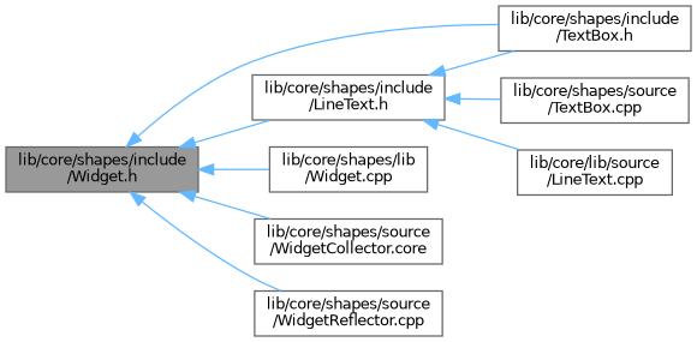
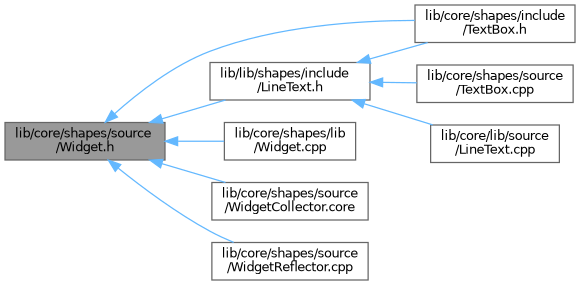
  digraph {
    rankdir=LR
    node [color=grey40 fillcolor=white fontname=Helvetica fontsize=10 shape=box style=filled]
    edge [color=steelblue1 dir=back fontname=Helvetica fontsize=10 labelfontname=Helvetica labelfontsize=10 style=solid]
-   n1 [color=gray40 fillcolor=grey60 fontcolor=black height=0.2 label="lib/core/shapes/include\l/Widget.h" width=0.4]
-   n2 [height=0.2 label="lib/core/shapes/include\l/LineText.h" width=0.4]
+   n1 [color=gray40 fillcolor=grey60 fontcolor=black height=0.2 label="lib/core/shapes/source\l/Widget.h" width=0.4]
+   n2 [height=0.2 label="lib/lib/shapes/include\l/LineText.h" width=0.4]
    n3 [height=0.2 label="lib/core/shapes/include\l/TextBox.h" width=0.4]
    n4 [height=0.2 label="lib/core/shapes/lib\l/Widget.cpp" width=0.4]
    n5 [height=0.2 label="lib/core/shapes/source\l/WidgetCollector.core" width=0.4]
    n6 [height=0.2 label="lib/core/shapes/source\l/WidgetReflector.cpp" width=0.4]
    n7 [height=0.2 label="lib/core/shapes/source\l/TextBox.cpp" width=0.4]
    n8 [height=0.2 label="lib/core/lib/source\l/LineText.cpp" width=0.4]
    n1 -> n2
    n1 -> n3
    n1 -> n4
    n1 -> n5
    n1 -> n6
    n2 -> n3
    n2 -> n7
    n2 -> n8
  }
